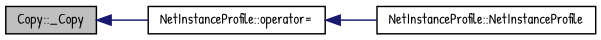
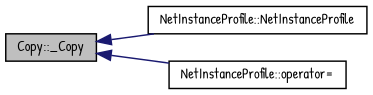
  digraph {
    fontname="Patrick Hand"
    rankdir=LR
    node [color=black fillcolor=white fontname="Patrick Hand" fontsize=10 shape=record style=filled]
    edge [color=midnightblue dir=back fontname="Patrick Hand" fontsize=10 labelfontname=FreeSans labelfontsize=10 style=solid]
    n1 [fillcolor=grey75 fontcolor=black height=0.2 label="Copy::_Copy" width=0.4]
    n2 [height=0.2 label="NetInstanceProfile::NetInstanceProfile" width=0.4]
    n3 [height=0.2 label="NetInstanceProfile::operator=" width=0.4]
-   n3 -> n2
+   n1 -> n2
    n1 -> n3
  }
